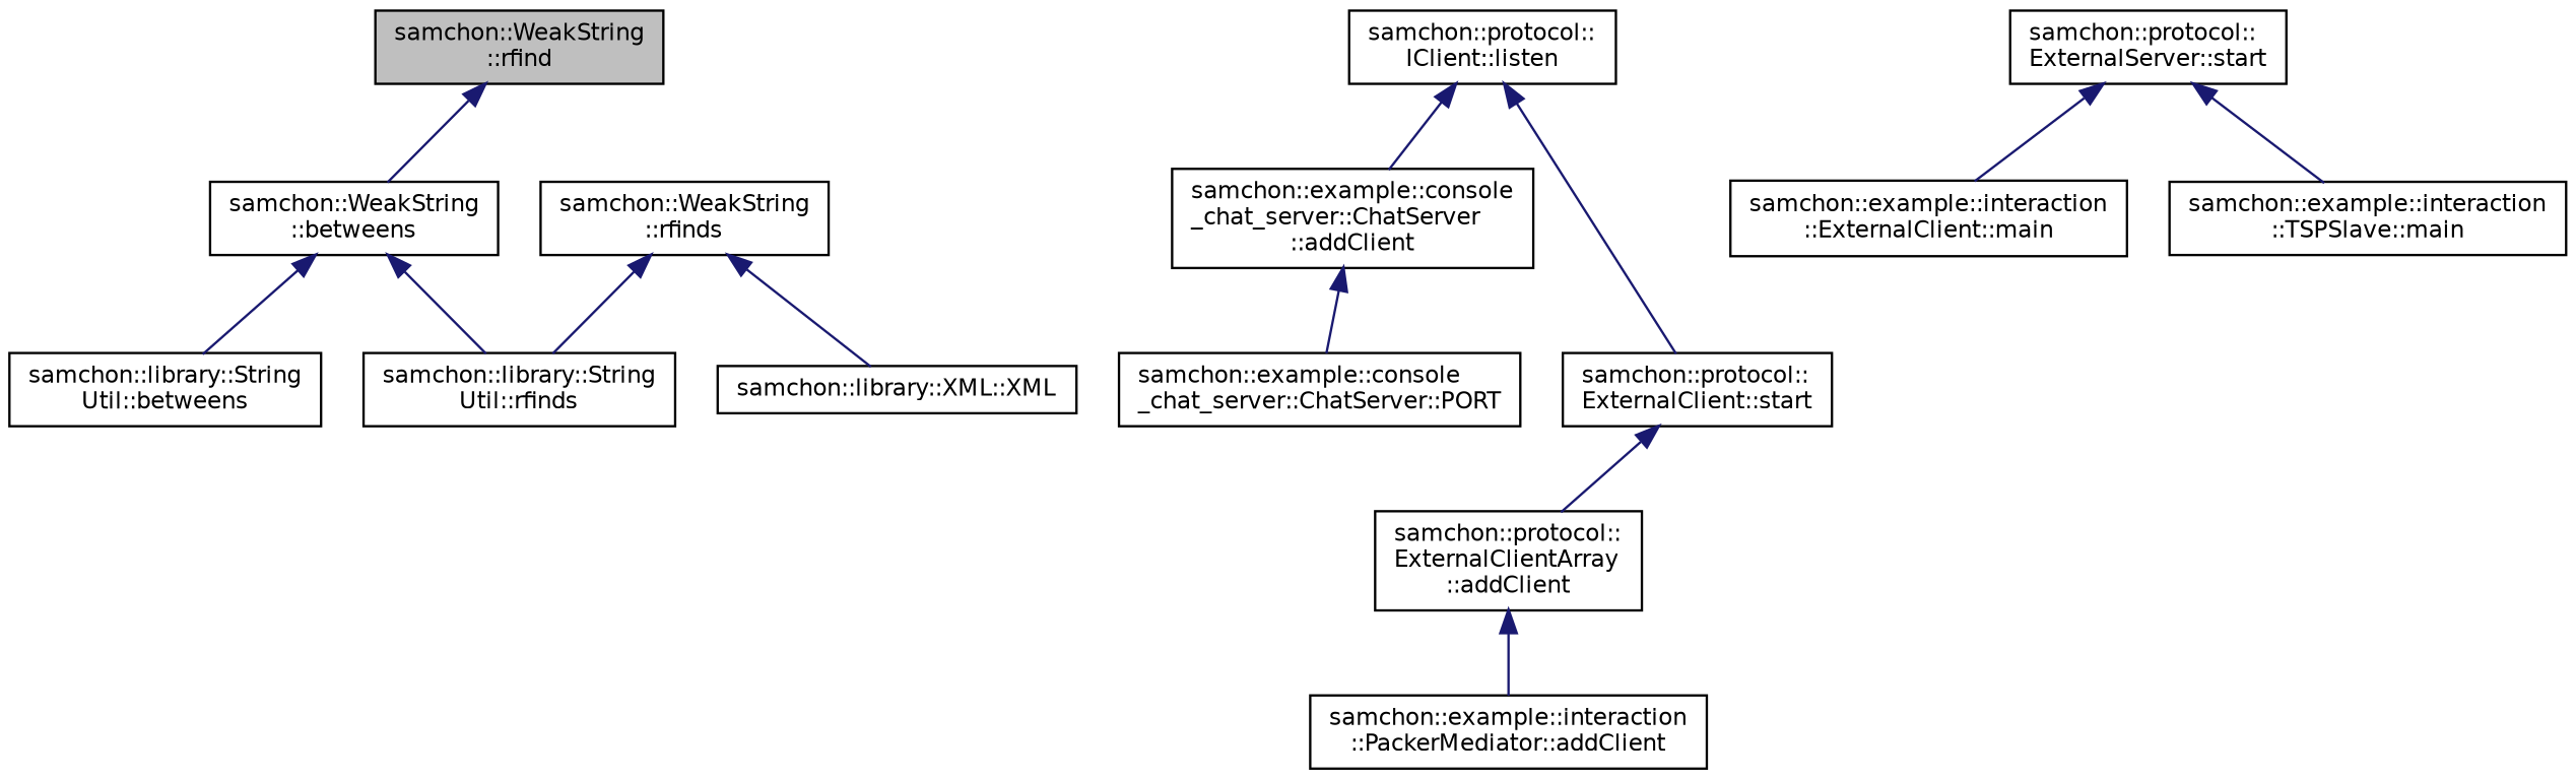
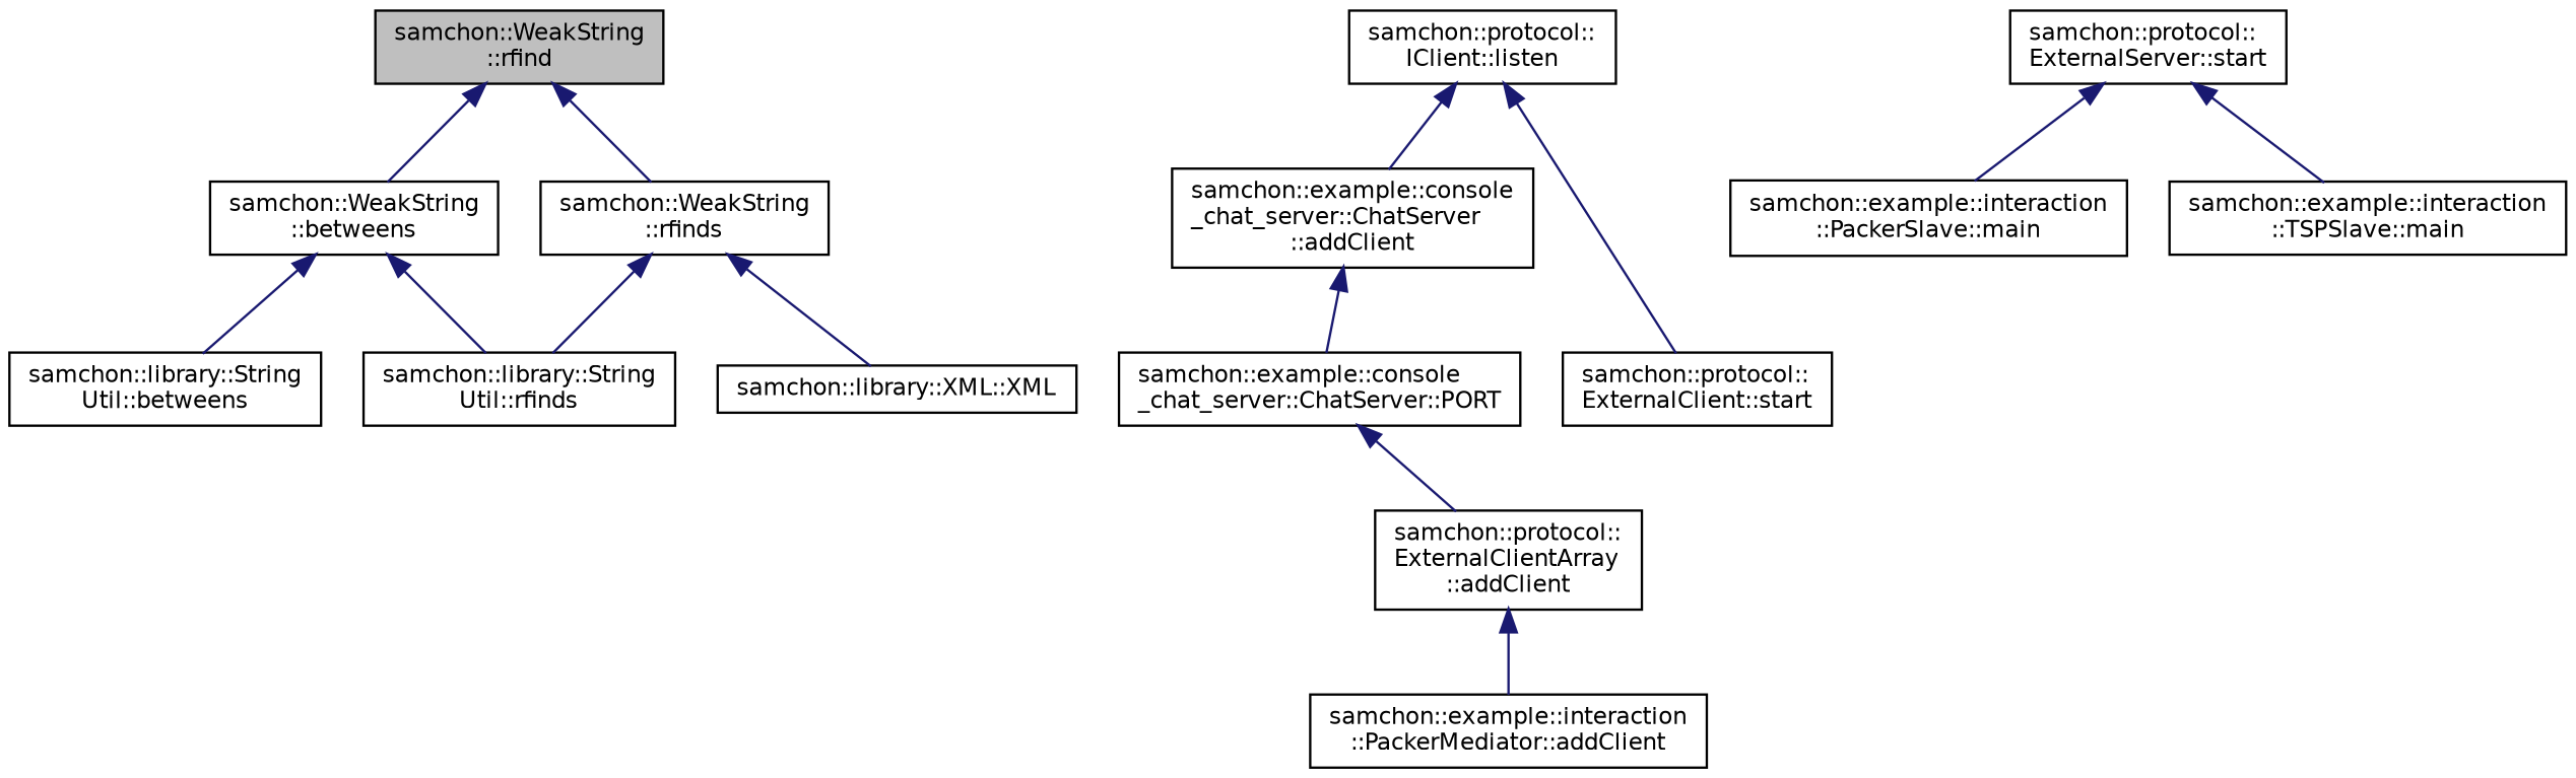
  digraph {
    rankdir=TB
    node [color=black fillcolor=white fontname=Helvetica fontsize=10 shape=record style=filled]
    edge [color=midnightblue dir=back fontname=Helvetica fontsize=10 labelfontname=Helvetica labelfontsize=10 style=solid]
    n1 [fillcolor=grey75 fontcolor=black height=0.2 label="samchon::WeakString\l::rfind" width=0.4]
    n2 [height=0.2 label="samchon::WeakString\l::betweens" width=0.4]
    n3 [height=0.2 label="samchon::WeakString\l::rfinds" width=0.4]
    n4 [height=0.2 label="samchon::library::String\lUtil::betweens" width=0.4]
    n5 [height=0.2 label="samchon::library::String\lUtil::rfinds" width=0.4]
    n6 [height=0.2 label="samchon::library::XML::XML" width=0.4]
    n7 [height=0.2 label="samchon::protocol::\lIClient::listen" width=0.4]
    n8 [height=0.2 label="samchon::example::console\l_chat_server::ChatServer\l::addClient" width=0.4]
    n9 [height=0.2 label="samchon::protocol::\lExternalClient::start" width=0.4]
    n10 [height=0.2 label="samchon::example::console\l_chat_server::ChatServer::PORT" width=0.4]
    n11 [height=0.2 label="samchon::protocol::\lExternalClientArray\l::addClient" width=0.4]
    n12 [height=0.2 label="samchon::protocol::\lExternalServer::start" width=0.4]
-   n13 [height=0.2 label="samchon::example::interaction\l::ExternalClient::main" width=0.4]
+   n13 [height=0.2 label="samchon::example::interaction\l::PackerSlave::main" width=0.4]
    n14 [height=0.2 label="samchon::example::interaction\l::TSPSlave::main" width=0.4]
    n15 [height=0.2 label="samchon::example::interaction\l::PackerMediator::addClient" width=0.4]
    n1 -> n2
+   n1 -> n3
    n2 -> n4
    n2 -> n5
    n3 -> n5
    n3 -> n6
    n7 -> n8
    n7 -> n9
    n8 -> n10
-   n9 -> n11
+   n10 -> n11
    n11 -> n15
    n12 -> n13
    n12 -> n14
  }
